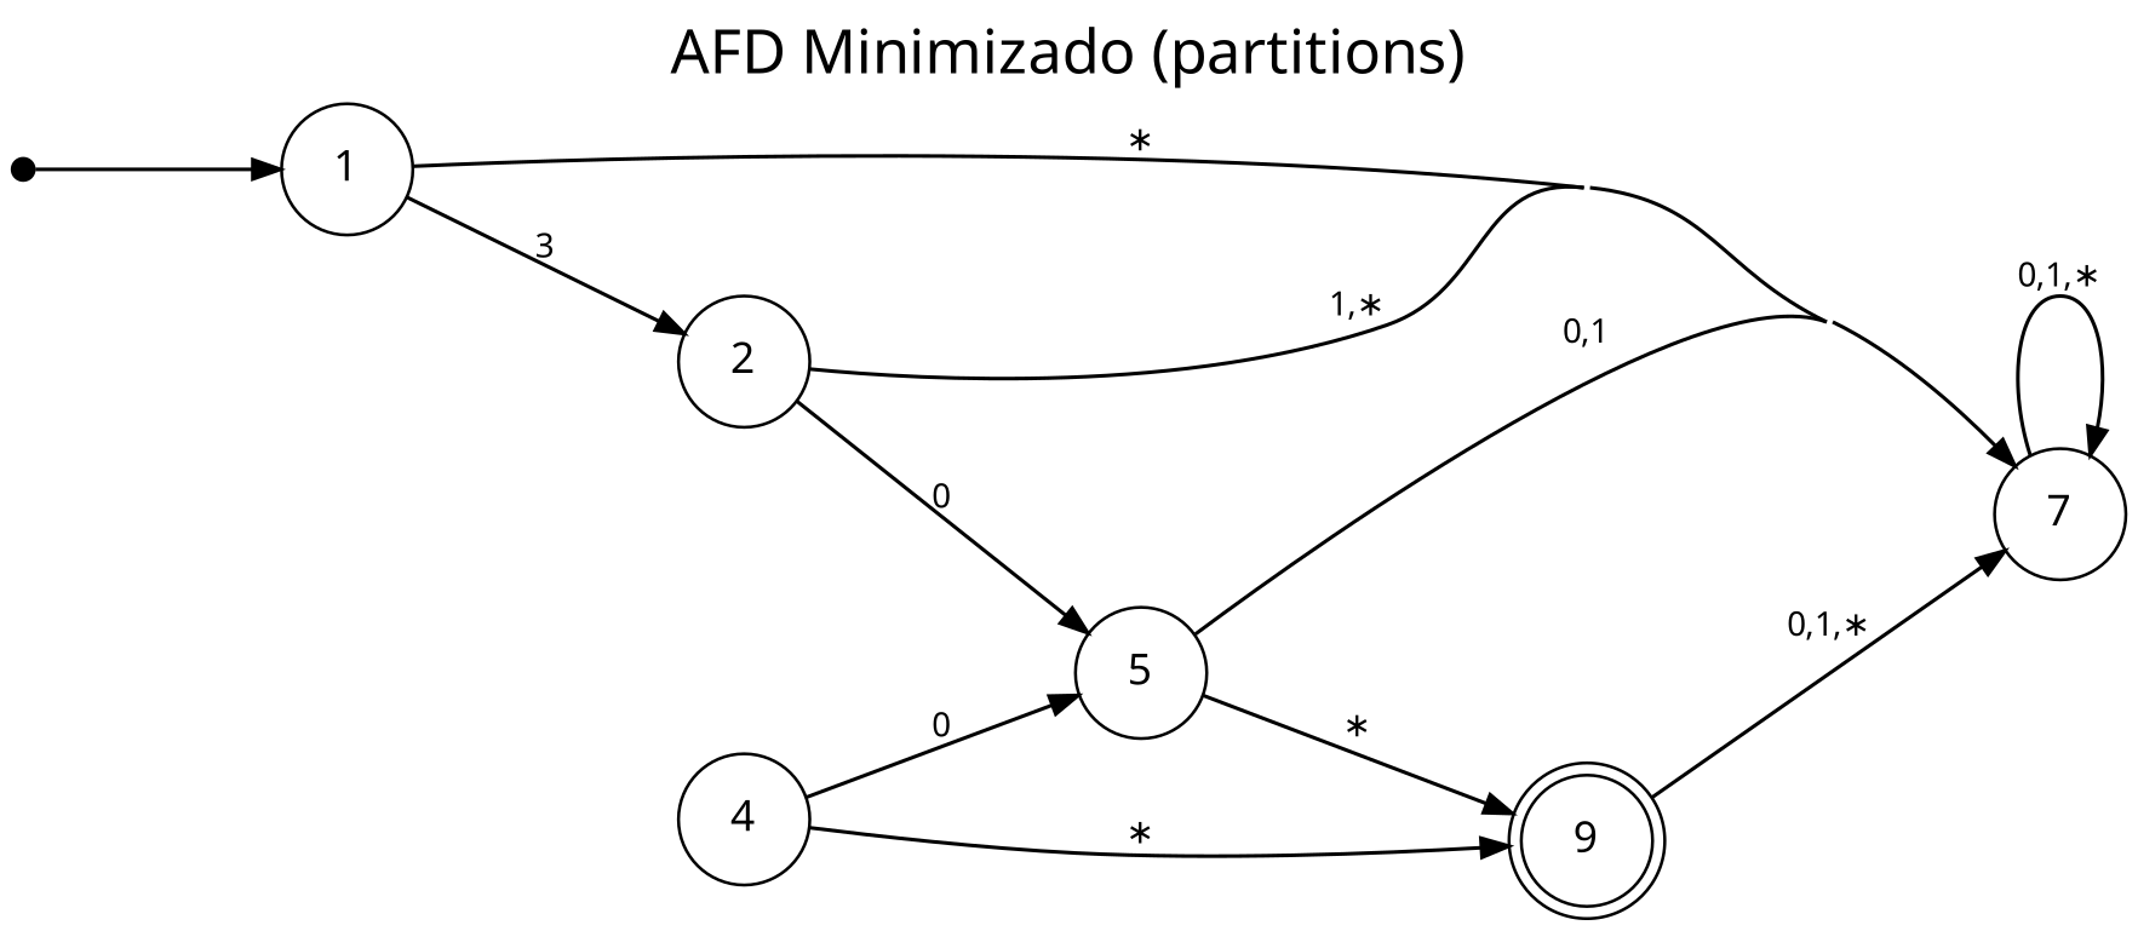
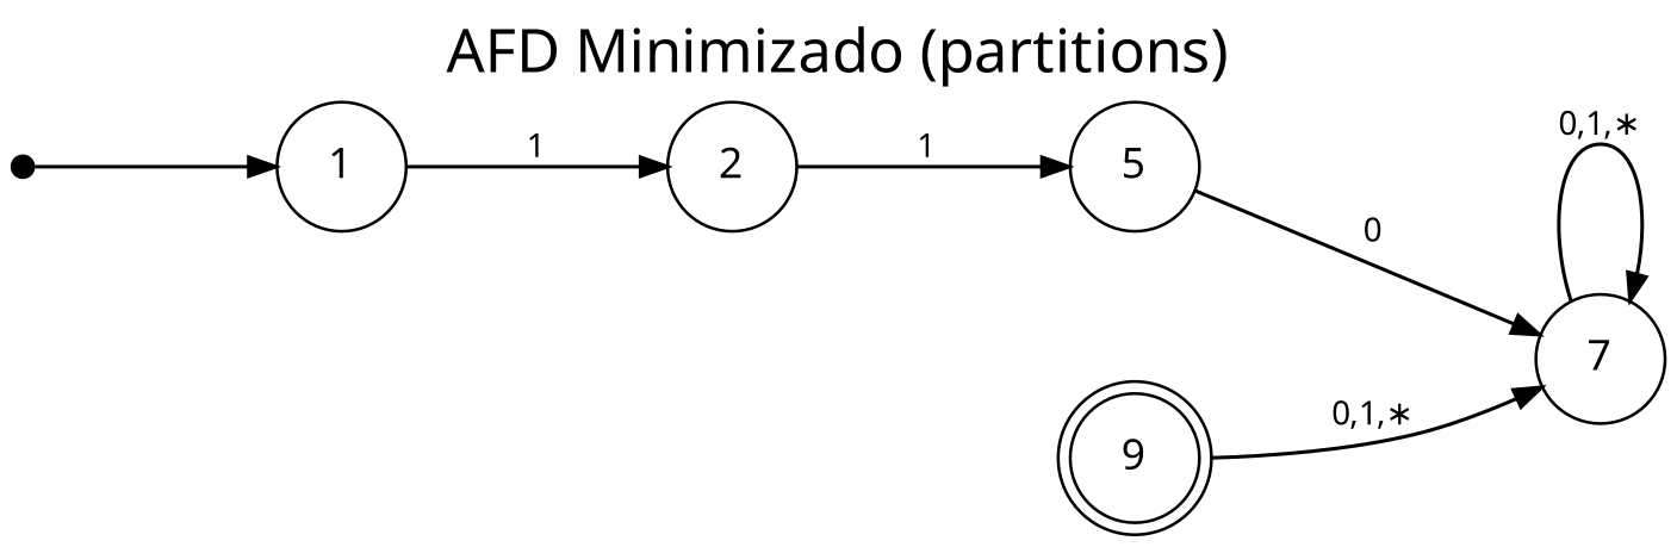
  digraph {
    concentrate=true
    fontname="Noto Sans"
    fontsize=20
    label="AFD Minimizado (partitions)"
    labelloc=t
    nodesep=0.7
    rankdir=LR
    ranksep=1.1
    splines=true
    node [fontname="Noto Sans" shape=circle]
    edge [arrowsize=0.9 fontname="Noto Sans" fontsize=11 labeldistance=1.6 penwidth=1.2]
    __start [height=0.6 shape=point width=0.1]
    1 [height=0.6 width=0.6]
    n3 [height=0.6 label=7 width=0.6]
    2 [height=0.6 width=0.6]
-   4 [height=0.6 width=0.6]
    n6 [height=0.6 label=9 shape=doublecircle width=0.6]
    5 [height=0.6 width=0.6]
    __start -> 1
-   1 -> n3 [label="∗"]
-   1 -> 2 [label=3]
+   1 -> 2 [label=1]
    n3 -> n3 [label="0,1,∗"]
-   2 -> n3 [label="1,∗"]
-   2 -> 5 [label=0]
-   4 -> n6 [label="∗"]
-   4 -> 5 [label=0]
+   2 -> 5 [label=1]
    n6 -> n3 [label="0,1,∗"]
-   5 -> n3 [label="0,1"]
-   5 -> n6 [label="∗"]
+   5 -> n3 [label=0]
  }
